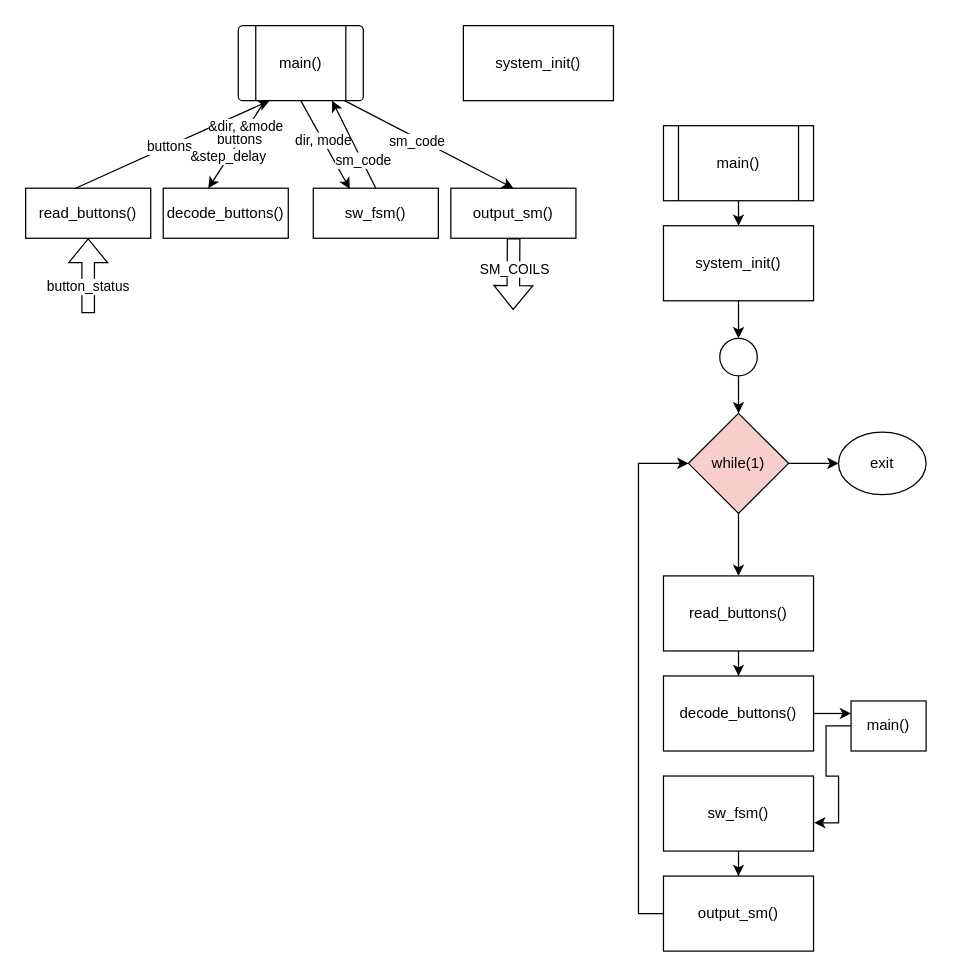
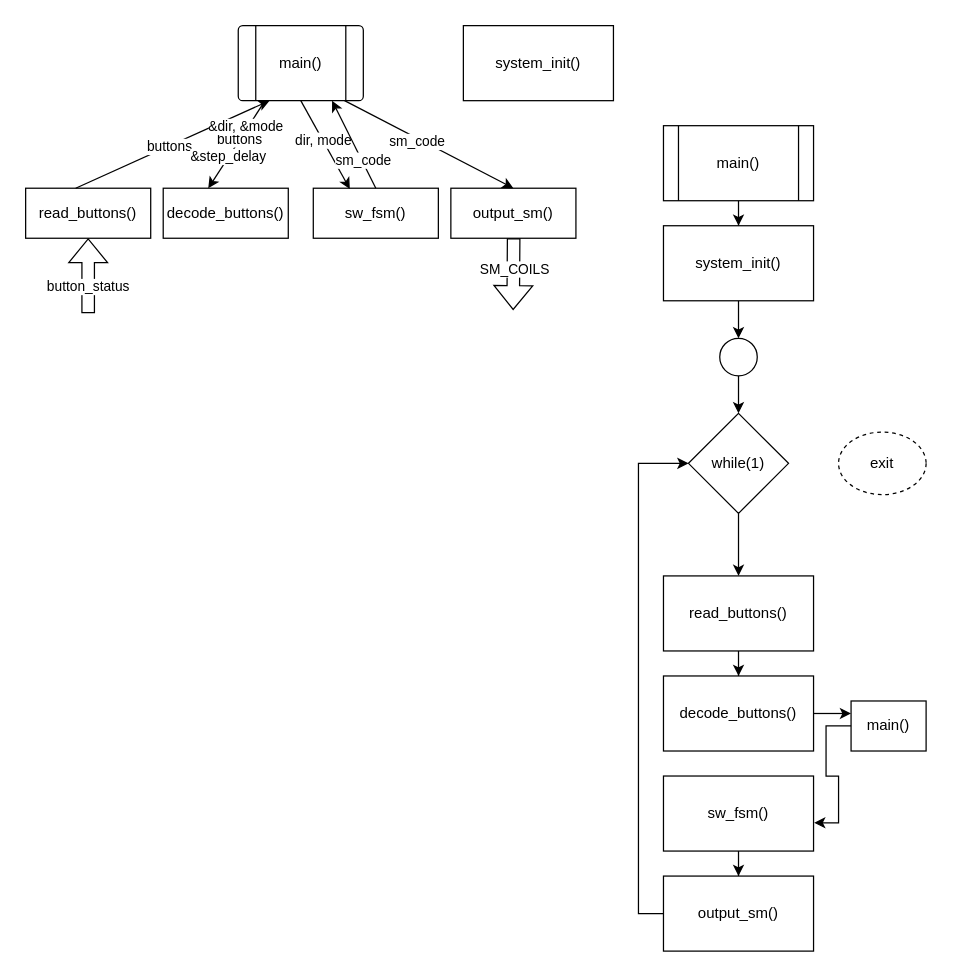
  <mxCell id="0" />
  <mxCell id="1" parent="0" />
  <mxCell id="2" value="" style="verticalLabelPosition=bottom;verticalAlign=top;html=1;shape=process;whiteSpace=wrap;rounded=1;size=0.14;arcSize=6;" vertex="1" parent="1"><mxGeometry x="190" y="20" width="100" height="60" as="geometry" /></mxCell>
  <mxCell id="3" value="main()" style="text;strokeColor=none;align=center;fillColor=none;html=1;verticalAlign=middle;whiteSpace=wrap;rounded=0;" vertex="1" parent="1"><mxGeometry x="210" y="35" width="60" height="30" as="geometry" /></mxCell>
  <mxCell id="4" value="read_buttons()" style="rounded=0;whiteSpace=wrap;html=1;" vertex="1" parent="1"><mxGeometry x="20" y="150" width="100" height="40" as="geometry" /></mxCell>
  <mxCell id="5" value="decode_buttons()" style="rounded=0;whiteSpace=wrap;html=1;" vertex="1" parent="1"><mxGeometry x="130" y="150" width="100" height="40" as="geometry" /></mxCell>
  <mxCell id="6" value="sw_fsm()" style="rounded=0;whiteSpace=wrap;html=1;" vertex="1" parent="1"><mxGeometry x="250" y="150" width="100" height="40" as="geometry" /></mxCell>
  <mxCell id="7" value="output_sm()" style="rounded=0;whiteSpace=wrap;html=1;" vertex="1" parent="1"><mxGeometry x="360" y="150" width="100" height="40" as="geometry" /></mxCell>
  <mxCell id="8" value="" style="endArrow=classic;html=1;rounded=0;entryX=0.25;entryY=1;entryDx=0;entryDy=0;" edge="1" parent="1" target="2"><mxGeometry width="50" height="50" relative="1" as="geometry"><mxPoint x="60" y="150" as="sourcePoint" /><mxPoint x="110" y="100" as="targetPoint" /></mxGeometry></mxCell>
  <mxCell id="9" value="buttons" style="edgeLabel;html=1;align=center;verticalAlign=middle;resizable=0;points=[];" vertex="1" connectable="0" parent="8"><mxGeometry x="-0.033" relative="1" as="geometry"><mxPoint as="offset" /></mxGeometry></mxCell>
  <mxCell id="10" value="" style="endArrow=classic;html=1;rounded=0;entryX=0.5;entryY=0;entryDx=0;entryDy=0;exitX=0.34;exitY=1.037;exitDx=0;exitDy=0;exitPerimeter=0;" edge="1" parent="1"><mxGeometry width="50" height="50" relative="1" as="geometry"><mxPoint x="210" y="82.22" as="sourcePoint" /><mxPoint x="166" y="150" as="targetPoint" /></mxGeometry></mxCell>
  <mxCell id="11" value="buttons" style="edgeLabel;html=1;align=center;verticalAlign=middle;resizable=0;points=[];" vertex="1" connectable="0" parent="10"><mxGeometry x="-0.147" y="-1" relative="1" as="geometry"><mxPoint as="offset" /></mxGeometry></mxCell>
  <mxCell id="12" value="&amp;amp;step_delay" style="edgeLabel;html=1;align=center;verticalAlign=middle;resizable=0;points=[];" vertex="1" connectable="0" parent="10"><mxGeometry x="0.273" y="-1" relative="1" as="geometry"><mxPoint as="offset" /></mxGeometry></mxCell>
  <mxCell id="13" value="&amp;amp;dir, &amp;amp;mode" style="edgeLabel;html=1;align=center;verticalAlign=middle;resizable=0;points=[];" vertex="1" connectable="0" parent="10"><mxGeometry x="-0.438" y="-2" relative="1" as="geometry"><mxPoint as="offset" /></mxGeometry></mxCell>
  <mxCell id="14" value="" style="endArrow=classic;html=1;rounded=0;entryX=0.392;entryY=0.015;entryDx=0;entryDy=0;entryPerimeter=0;" edge="1" parent="1"><mxGeometry width="50" height="50" relative="1" as="geometry"><mxPoint x="240" y="80" as="sourcePoint" /><mxPoint x="279.2" y="150.6" as="targetPoint" /></mxGeometry></mxCell>
  <mxCell id="15" value="dir, mode" style="edgeLabel;html=1;align=center;verticalAlign=middle;resizable=0;points=[];" vertex="1" connectable="0" parent="14"><mxGeometry x="-0.113" relative="1" as="geometry"><mxPoint as="offset" /></mxGeometry></mxCell>
  <mxCell id="16" value="" style="endArrow=classic;html=1;rounded=0;entryX=0.75;entryY=1;entryDx=0;entryDy=0;" edge="1" parent="1" target="2"><mxGeometry width="50" height="50" relative="1" as="geometry"><mxPoint x="300" y="150" as="sourcePoint" /><mxPoint x="350" y="100" as="targetPoint" /></mxGeometry></mxCell>
  <mxCell id="17" value="sm_code" style="edgeLabel;html=1;align=center;verticalAlign=middle;resizable=0;points=[];" vertex="1" connectable="0" parent="16"><mxGeometry x="-0.365" y="-1" relative="1" as="geometry"><mxPoint as="offset" /></mxGeometry></mxCell>
  <mxCell id="18" value="" style="endArrow=classic;html=1;rounded=0;entryX=0.5;entryY=0;entryDx=0;entryDy=0;" edge="1" parent="1" target="7"><mxGeometry width="50" height="50" relative="1" as="geometry"><mxPoint x="275" y="80" as="sourcePoint" /><mxPoint x="325" y="30" as="targetPoint" /></mxGeometry></mxCell>
  <mxCell id="19" value="sm_code" style="edgeLabel;html=1;align=center;verticalAlign=middle;resizable=0;points=[];" vertex="1" connectable="0" parent="18"><mxGeometry x="-0.133" y="-2" relative="1" as="geometry"><mxPoint as="offset" /></mxGeometry></mxCell>
  <mxCell id="20" value="system_init()" style="rounded=0;whiteSpace=wrap;html=1;" vertex="1" parent="1"><mxGeometry x="370" y="20" width="120" height="60" as="geometry" /></mxCell>
  <mxCell id="21" value="" style="shape=flexArrow;endArrow=classic;html=1;rounded=0;" edge="1" parent="1"><mxGeometry width="50" height="50" relative="1" as="geometry"><mxPoint x="70" y="250" as="sourcePoint" /><mxPoint x="70" y="190" as="targetPoint" /></mxGeometry></mxCell>
  <mxCell id="22" value="button_status" style="edgeLabel;html=1;align=center;verticalAlign=middle;resizable=0;points=[];" vertex="1" connectable="0" parent="21"><mxGeometry x="-0.26" y="1" relative="1" as="geometry"><mxPoint as="offset" /></mxGeometry></mxCell>
  <mxCell id="23" value="" style="shape=flexArrow;endArrow=classic;html=1;rounded=0;exitX=0.544;exitY=1.065;exitDx=0;exitDy=0;exitPerimeter=0;" edge="1" parent="1"><mxGeometry width="50" height="50" relative="1" as="geometry"><mxPoint x="410.2" y="190" as="sourcePoint" /><mxPoint x="409.8" y="247.4" as="targetPoint" /><Array as="points" /></mxGeometry></mxCell>
  <mxCell id="24" value="SM_COILS" style="edgeLabel;html=1;align=center;verticalAlign=middle;resizable=0;points=[];" vertex="1" connectable="0" parent="23"><mxGeometry x="-0.129" relative="1" as="geometry"><mxPoint as="offset" /></mxGeometry></mxCell>
  <mxCell id="25" style="edgeStyle=orthogonalEdgeStyle;rounded=0;orthogonalLoop=1;jettySize=auto;html=1;entryX=0.5;entryY=0;entryDx=0;entryDy=0;" edge="1" parent="1" source="26" target="28"><mxGeometry relative="1" as="geometry" /></mxCell>
  <mxCell id="26" value="main()" style="shape=process;whiteSpace=wrap;html=1;backgroundOutline=1;" vertex="1" parent="1"><mxGeometry x="530" y="100" width="120" height="60" as="geometry" /></mxCell>
  <mxCell id="27" style="edgeStyle=orthogonalEdgeStyle;rounded=0;orthogonalLoop=1;jettySize=auto;html=1;entryX=0.5;entryY=0;entryDx=0;entryDy=0;" edge="1" parent="1" source="28" target="30"><mxGeometry relative="1" as="geometry" /></mxCell>
  <mxCell id="28" value="system_init()" style="rounded=0;whiteSpace=wrap;html=1;" vertex="1" parent="1"><mxGeometry x="530" y="180" width="120" height="60" as="geometry" /></mxCell>
  <mxCell id="29" style="edgeStyle=orthogonalEdgeStyle;rounded=0;orthogonalLoop=1;jettySize=auto;html=1;entryX=0.5;entryY=0;entryDx=0;entryDy=0;" edge="1" parent="1" source="30" target="33"><mxGeometry relative="1" as="geometry" /></mxCell>
  <mxCell id="30" value="" style="ellipse;whiteSpace=wrap;html=1;aspect=fixed;" vertex="1" parent="1"><mxGeometry x="575" y="270" width="30" height="30" as="geometry" /></mxCell>
- <mxCell id="31" style="edgeStyle=orthogonalEdgeStyle;rounded=0;orthogonalLoop=1;jettySize=auto;html=1;entryX=0;entryY=0.5;entryDx=0;entryDy=0;" edge="1" parent="1" source="33" target="34"><mxGeometry relative="1" as="geometry" /></mxCell>
  <mxCell id="32" style="edgeStyle=orthogonalEdgeStyle;rounded=0;orthogonalLoop=1;jettySize=auto;html=1;entryX=0.5;entryY=0;entryDx=0;entryDy=0;" edge="1" parent="1" source="33" target="36"><mxGeometry relative="1" as="geometry" /></mxCell>
- <mxCell id="33" value="while(1)" style="rhombus;whiteSpace=wrap;html=1;fillColor=#f8cecc;" vertex="1" parent="1"><mxGeometry x="550" y="330" width="80" height="80" as="geometry" /></mxCell>
- <mxCell id="34" value="exit" style="ellipse;whiteSpace=wrap;html=1;" vertex="1" parent="1"><mxGeometry x="670" y="345" width="70" height="50" as="geometry" /></mxCell>
+ <mxCell id="33" value="while(1)" style="rhombus;whiteSpace=wrap;html=1;" vertex="1" parent="1"><mxGeometry x="550" y="330" width="80" height="80" as="geometry" /></mxCell>
+ <mxCell id="34" value="exit" style="ellipse;whiteSpace=wrap;html=1;dashed=1;" vertex="1" parent="1"><mxGeometry x="670" y="345" width="70" height="50" as="geometry" /></mxCell>
  <mxCell id="35" style="edgeStyle=orthogonalEdgeStyle;rounded=0;orthogonalLoop=1;jettySize=auto;html=1;" edge="1" parent="1" source="36" target="42"><mxGeometry relative="1" as="geometry" /></mxCell>
  <mxCell id="36" value="read_buttons()" style="rounded=0;whiteSpace=wrap;html=1;" vertex="1" parent="1"><mxGeometry x="530" y="460" width="120" height="60" as="geometry" /></mxCell>
  <mxCell id="37" style="edgeStyle=orthogonalEdgeStyle;rounded=0;orthogonalLoop=1;jettySize=auto;html=1;entryX=0.5;entryY=0;entryDx=0;entryDy=0;" edge="1" parent="1" source="38" target="40"><mxGeometry relative="1" as="geometry" /></mxCell>
  <mxCell id="38" value="sw_fsm()" style="rounded=0;whiteSpace=wrap;html=1;" vertex="1" parent="1"><mxGeometry x="530" y="620" width="120" height="60" as="geometry" /></mxCell>
  <mxCell id="39" style="edgeStyle=orthogonalEdgeStyle;rounded=0;orthogonalLoop=1;jettySize=auto;html=1;entryX=0;entryY=0.5;entryDx=0;entryDy=0;" edge="1" parent="1" source="40" target="33"><mxGeometry relative="1" as="geometry"><mxPoint x="490" y="450" as="targetPoint" /><Array as="points"><mxPoint x="510" y="730" /><mxPoint x="510" y="370" /></Array></mxGeometry></mxCell>
  <mxCell id="40" value="output_sm()" style="rounded=0;whiteSpace=wrap;html=1;" vertex="1" parent="1"><mxGeometry x="530" y="700" width="120" height="60" as="geometry" /></mxCell>
  <mxCell id="41" style="edgeStyle=orthogonalEdgeStyle;rounded=0;orthogonalLoop=1;jettySize=auto;html=1;" edge="1" parent="1" source="42"><mxGeometry relative="1" as="geometry"><mxPoint x="680" y="570" as="targetPoint" /></mxGeometry></mxCell>
  <mxCell id="42" value="decode_buttons()" style="rounded=0;whiteSpace=wrap;html=1;" vertex="1" parent="1"><mxGeometry x="530" y="540" width="120" height="60" as="geometry" /></mxCell>
  <mxCell id="43" value="main()" style="rounded=0;whiteSpace=wrap;html=1;" vertex="1" parent="1"><mxGeometry x="680" y="560" width="60" height="40" as="geometry" /></mxCell>
  <mxCell id="44" style="edgeStyle=orthogonalEdgeStyle;rounded=0;orthogonalLoop=1;jettySize=auto;html=1;entryX=1.004;entryY=0.624;entryDx=0;entryDy=0;entryPerimeter=0;" edge="1" parent="1" source="43" target="38"><mxGeometry relative="1" as="geometry" /></mxCell>
